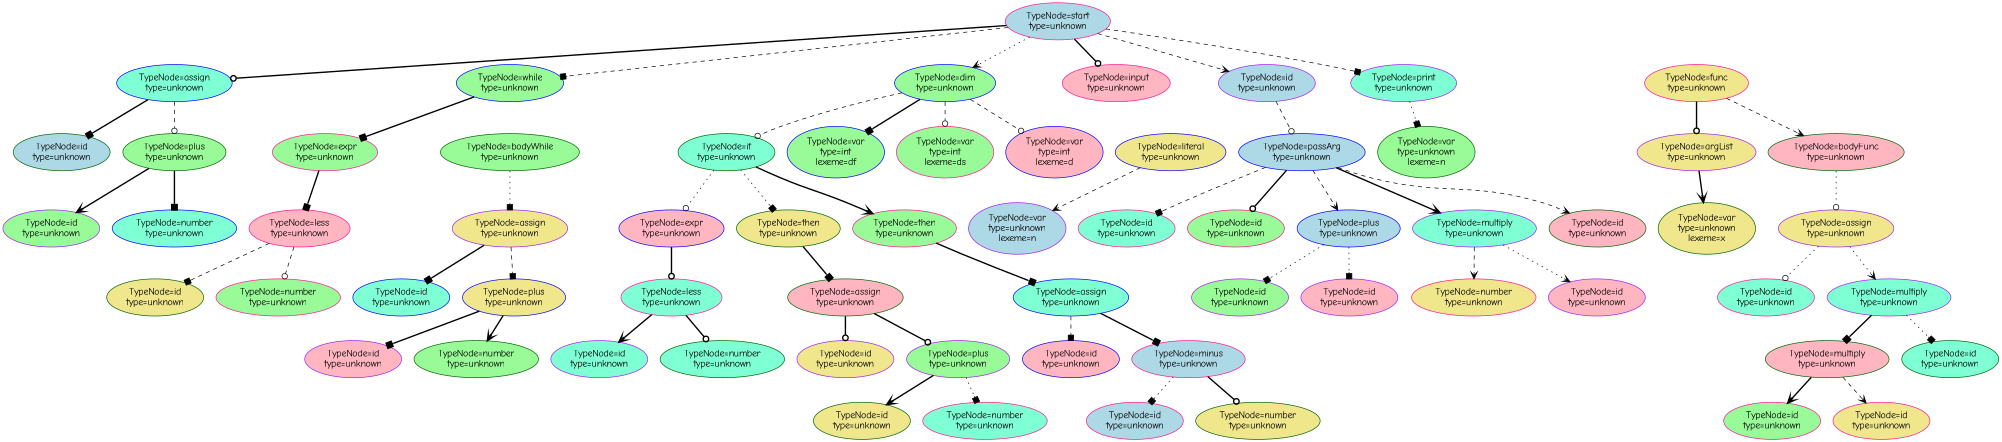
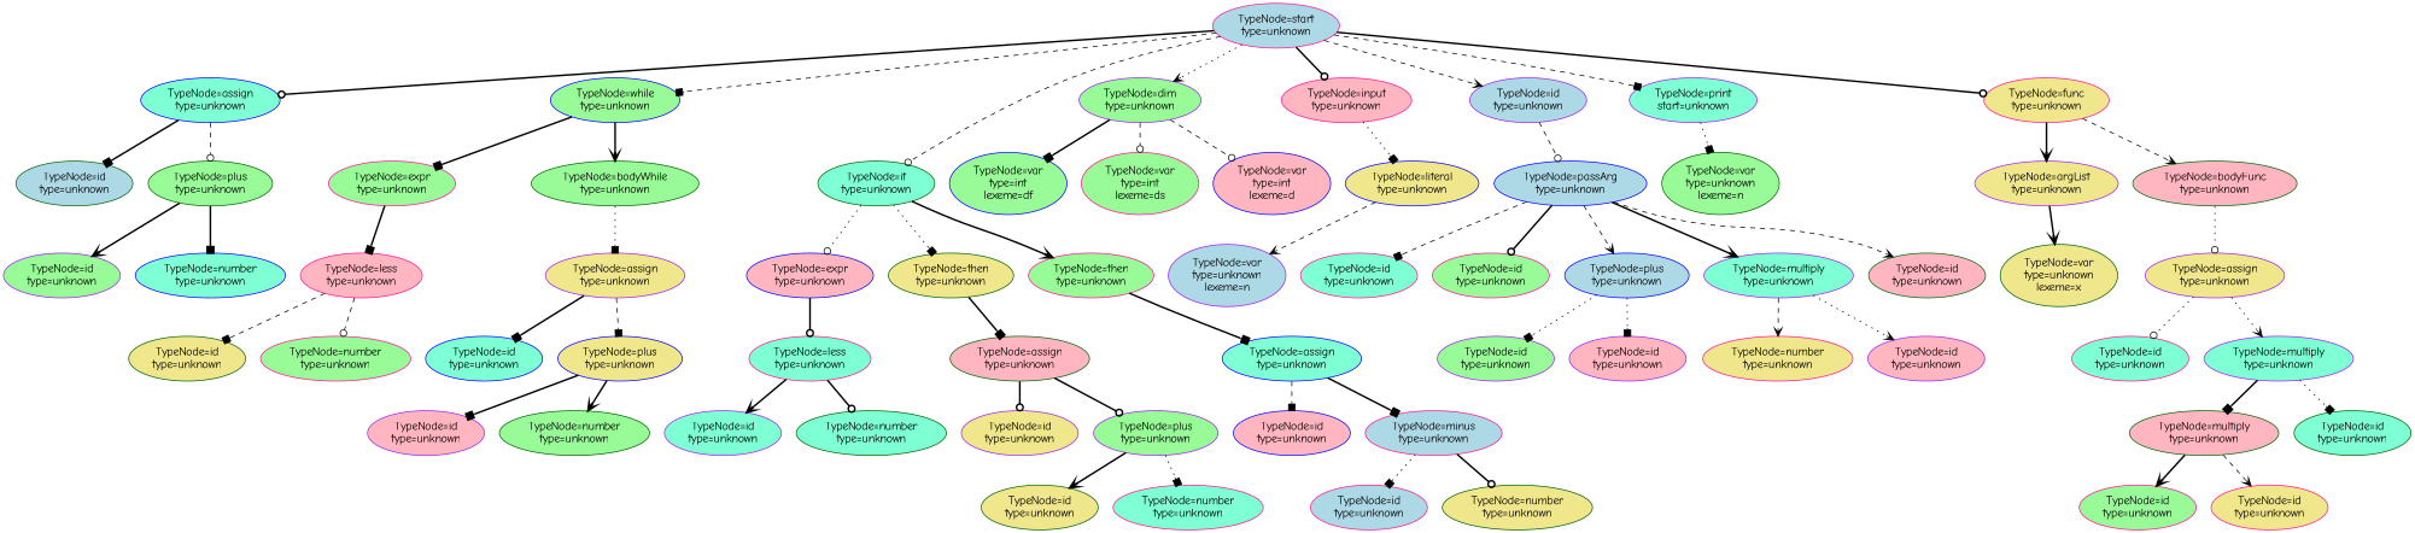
  digraph {
    fontname="Comic Neue"
    node [color=deeppink fillcolor=palegreen fontname="Comic Neue" style=filled]
    edge [arrowhead=box fontname="Comic Neue" style=bold]
    n1 [fillcolor=lightblue label="TypeNode=start\ntype=unknown"]
    n2 [color=blue fillcolor=aquamarine label="TypeNode=assign\ntype=unknown"]
    n3 [color=blue label="TypeNode=while\ntype=unknown"]
    n4 [color=darkgreen fillcolor=aquamarine label="TypeNode=if\ntype=unknown"]
-   n5 [color=blue label="TypeNode=dim\ntype=unknown"]
+   n5 [color=purple label="TypeNode=dim\ntype=unknown"]
    n6 [fillcolor=lightpink label="TypeNode=input\ntype=unknown"]
    n7 [color=purple fillcolor=lightblue label="TypeNode=id\ntype=unknown"]
-   n8 [color=purple fillcolor=aquamarine label="TypeNode=print\ntype=unknown"]
+   n8 [color=purple fillcolor=aquamarine label="TypeNode=print\nstart=unknown"]
    n9 [fillcolor=khaki label="TypeNode=func\ntype=unknown"]
    n10 [color=darkgreen fillcolor=lightblue label="TypeNode=id\ntype=unknown"]
    n11 [color=darkgreen label="TypeNode=plus\ntype=unknown"]
    n12 [label="TypeNode=expr\ntype=unknown"]
    n13 [color=darkgreen label="TypeNode=bodyWhile\ntype=unknown"]
    n14 [color=blue fillcolor=lightpink label="TypeNode=expr\ntype=unknown"]
    n15 [color=darkgreen fillcolor=khaki label="TypeNode=then\ntype=unknown"]
    n16 [label="TypeNode=then\ntype=unknown"]
    n17 [color=blue label="TypeNode=var\ntype=int\nlexeme=df"]
    n18 [label="TypeNode=var\ntype=int\nlexeme=ds"]
    n19 [color=blue fillcolor=lightpink label="TypeNode=var\ntype=int\nlexeme=d"]
    n20 [color=blue fillcolor=khaki label="TypeNode=literal\ntype=unknown"]
    n21 [color=blue fillcolor=lightblue label="TypeNode=passArg\ntype=unknown"]
    n22 [color=darkgreen label="TypeNode=var\ntype=unknown\nlexeme=n"]
    n23 [color=purple fillcolor=khaki label="TypeNode=argList\ntype=unknown"]
    n24 [color=darkgreen fillcolor=lightpink label="TypeNode=bodyFunc\ntype=unknown"]
    n25 [color=purple label="TypeNode=id\ntype=unknown"]
    n26 [color=blue fillcolor=aquamarine label="TypeNode=number\ntype=unknown"]
    n27 [fillcolor=lightpink label="TypeNode=less\ntype=unknown"]
    n28 [color=purple fillcolor=khaki label="TypeNode=assign\ntype=unknown"]
    n29 [color=darkgreen fillcolor=khaki label="TypeNode=id\ntype=unknown"]
    n30 [label="TypeNode=number\ntype=unknown"]
    n31 [color=blue fillcolor=aquamarine label="TypeNode=id\ntype=unknown"]
    n32 [color=blue fillcolor=khaki label="TypeNode=plus\ntype=unknown"]
    n33 [color=purple fillcolor=lightpink label="TypeNode=id\ntype=unknown"]
    n34 [color=darkgreen label="TypeNode=number\ntype=unknown"]
    n35 [fillcolor=aquamarine label="TypeNode=less\ntype=unknown"]
    n36 [color=darkgreen fillcolor=lightpink label="TypeNode=assign\ntype=unknown"]
    n37 [color=blue fillcolor=aquamarine label="TypeNode=assign\ntype=unknown"]
    n38 [color=purple fillcolor=aquamarine label="TypeNode=id\ntype=unknown"]
    n39 [color=darkgreen fillcolor=aquamarine label="TypeNode=number\ntype=unknown"]
    n40 [color=purple fillcolor=khaki label="TypeNode=id\ntype=unknown"]
    n41 [color=purple label="TypeNode=plus\ntype=unknown"]
    n42 [color=darkgreen fillcolor=khaki label="TypeNode=id\ntype=unknown"]
    n43 [fillcolor=aquamarine label="TypeNode=number\ntype=unknown"]
    n44 [color=blue fillcolor=lightpink label="TypeNode=id\ntype=unknown"]
    n45 [fillcolor=lightblue label="TypeNode=minus\ntype=unknown"]
    n46 [fillcolor=lightblue label="TypeNode=id\ntype=unknown"]
    n47 [color=darkgreen fillcolor=khaki label="TypeNode=number\ntype=unknown"]
    n48 [color=purple fillcolor=lightblue label="TypeNode=var\ntype=unknown\nlexeme=n"]
    n49 [fillcolor=aquamarine label="TypeNode=id\ntype=unknown"]
    n50 [label="TypeNode=id\ntype=unknown"]
    n51 [color=blue fillcolor=lightblue label="TypeNode=plus\ntype=unknown"]
    n52 [color=purple fillcolor=aquamarine label="TypeNode=multiply\ntype=unknown"]
    n53 [color=darkgreen fillcolor=lightpink label="TypeNode=id\ntype=unknown"]
    n54 [color=purple label="TypeNode=id\ntype=unknown"]
    n55 [color=purple fillcolor=lightpink label="TypeNode=id\ntype=unknown"]
    n56 [fillcolor=khaki label="TypeNode=number\ntype=unknown"]
    n57 [color=purple fillcolor=lightpink label="TypeNode=id\ntype=unknown"]
    n58 [color=darkgreen fillcolor=khaki label="TypeNode=var\ntype=unknown\nlexeme=x"]
    n59 [color=purple fillcolor=khaki label="TypeNode=assign\ntype=unknown"]
    n60 [fillcolor=aquamarine label="TypeNode=id\ntype=unknown"]
    n61 [color=purple fillcolor=aquamarine label="TypeNode=multiply\ntype=unknown"]
    n62 [color=darkgreen fillcolor=lightpink label="TypeNode=multiply\ntype=unknown"]
    n63 [color=darkgreen fillcolor=aquamarine label="TypeNode=id\ntype=unknown"]
    n64 [label="TypeNode=id\ntype=unknown"]
    n65 [fillcolor=khaki label="TypeNode=id\ntype=unknown"]
    n1 -> n2 [arrowhead=odot]
    n1 -> n3 [style=dashed]
-   n5 -> n4 [arrowhead=odot style=dashed]
+   n1 -> n4 [arrowhead=odot style=dashed]
    n1 -> n5 [arrowhead=vee style=dotted]
    n1 -> n6 [arrowhead=odot]
    n1 -> n7 [arrowhead=vee style=dashed]
    n1 -> n8 [style=dashed]
+   n1 -> n9 [arrowhead=odot]
    n2 -> n10
    n2 -> n11 [arrowhead=odot style=dashed]
    n3 -> n12
+   n3 -> n13 [arrowhead=vee]
    n4 -> n14 [arrowhead=odot style=dotted]
    n4 -> n15 [style=dotted]
    n4 -> n16 [arrowhead=vee]
    n5 -> n17
    n5 -> n18 [arrowhead=odot style=dashed]
    n5 -> n19 [arrowhead=odot style=dashed]
+   n6 -> n20 [style=dotted]
    n7 -> n21 [arrowhead=odot style=dashed]
    n8 -> n22 [style=dotted]
-   n9 -> n23 [arrowhead=odot]
+   n9 -> n23 [arrowhead=vee]
    n9 -> n24 [arrowhead=vee style=dashed]
    n11 -> n25 [arrowhead=vee]
    n11 -> n26
    n12 -> n27
    n13 -> n28 [style=dotted]
    n14 -> n35 [arrowhead=odot]
    n15 -> n36
    n16 -> n37
    n20 -> n48 [arrowhead=vee style=dashed]
    n21 -> n49 [style=dashed]
    n21 -> n50 [arrowhead=odot]
    n21 -> n51 [arrowhead=vee style=dashed]
    n21 -> n52 [arrowhead=vee]
    n21 -> n53 [arrowhead=vee style=dashed]
    n23 -> n58 [arrowhead=vee]
    n24 -> n59 [arrowhead=odot style=dotted]
    n27 -> n29 [style=dashed]
    n27 -> n30 [arrowhead=odot style=dashed]
    n28 -> n31
    n28 -> n32 [style=dashed]
    n32 -> n33
    n32 -> n34 [arrowhead=vee]
    n35 -> n38 [arrowhead=vee]
    n35 -> n39 [arrowhead=odot]
    n36 -> n40 [arrowhead=odot]
    n36 -> n41 [arrowhead=odot]
    n37 -> n44 [style=dashed]
    n37 -> n45
    n41 -> n42 [arrowhead=vee]
    n41 -> n43 [style=dotted]
    n45 -> n46 [style=dotted]
    n45 -> n47 [arrowhead=odot]
    n51 -> n54 [style=dotted]
    n51 -> n55 [style=dotted]
    n52 -> n56 [arrowhead=vee style=dashed]
    n52 -> n57 [arrowhead=vee style=dotted]
    n59 -> n60 [arrowhead=odot style=dotted]
    n59 -> n61 [arrowhead=vee style=dotted]
    n61 -> n62
    n61 -> n63 [style=dotted]
    n62 -> n64 [arrowhead=vee]
    n62 -> n65 [arrowhead=vee style=dashed]
  }
